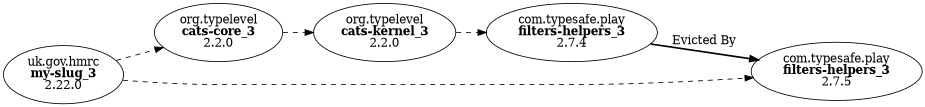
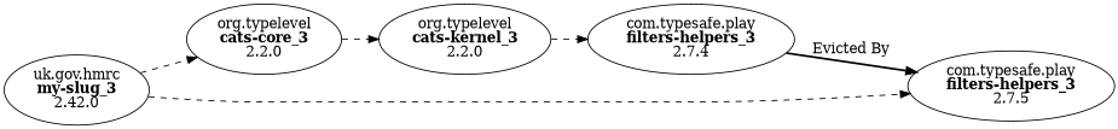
  digraph {
    rankdir=LR
    edge [arrowtail=none style=dashed]
-   n1 [label=<uk.gov.hmrc<BR/><B>my-slug_3</B><BR/>2.22.0>]
+   n1 [label=<uk.gov.hmrc<BR/><B>my-slug_3</B><BR/>2.42.0>]
    n2 [label=<org.typelevel<BR/><B>cats-core_3</B><BR/>2.2.0>]
    n3 [label=<com.typesafe.play<BR/><B>filters-helpers_3</B><BR/>2.7.5>]
    n4 [label=<org.typelevel<BR/><B>cats-kernel_3</B><BR/>2.2.0>]
    n5 [label=<com.typesafe.play<BR/><B>filters-helpers_3</B><BR/>2.7.4> style="stroke-dasharray: 5,5"]
    n1 -> n2
    n1 -> n3
    n2 -> n4
    n4 -> n5
    n5 -> n3 [label="Evicted By" style=bold]
  }
